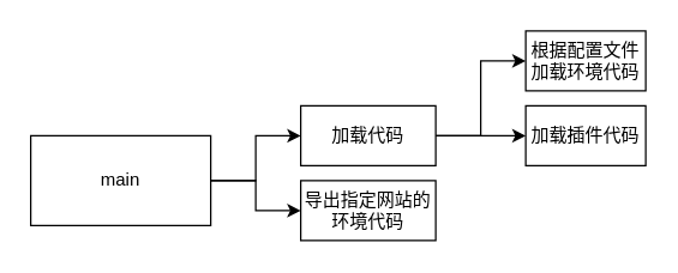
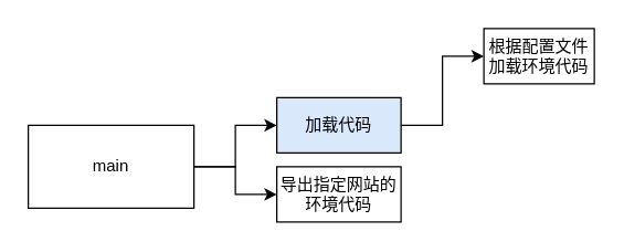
  <mxCell id="0" />
  <mxCell id="1" parent="0" />
  <mxCell id="2" style="edgeStyle=orthogonalEdgeStyle;rounded=0;orthogonalLoop=1;jettySize=auto;html=1;" edge="1" parent="1" source="4" target="7"><mxGeometry relative="1" as="geometry" /></mxCell>
  <mxCell id="3" style="edgeStyle=orthogonalEdgeStyle;rounded=0;orthogonalLoop=1;jettySize=auto;html=1;entryX=0;entryY=0.5;entryDx=0;entryDy=0;" edge="1" parent="1" source="4" target="10"><mxGeometry relative="1" as="geometry" /></mxCell>
  <mxCell id="4" value="main" style="rounded=0;whiteSpace=wrap;html=1;" vertex="1" parent="1"><mxGeometry x="20" y="90" width="120" height="60" as="geometry" /></mxCell>
  <mxCell id="5" style="edgeStyle=orthogonalEdgeStyle;rounded=0;orthogonalLoop=1;jettySize=auto;html=1;entryX=0;entryY=0.5;entryDx=0;entryDy=0;" edge="1" parent="1" source="7" target="8"><mxGeometry relative="1" as="geometry" /></mxCell>
- <mxCell id="6" style="edgeStyle=orthogonalEdgeStyle;rounded=0;orthogonalLoop=1;jettySize=auto;html=1;entryX=0;entryY=0.5;entryDx=0;entryDy=0;" edge="1" parent="1" source="7" target="9"><mxGeometry relative="1" as="geometry" /></mxCell>
- <mxCell id="7" value="加载代码" style="rounded=0;whiteSpace=wrap;html=1;" vertex="1" parent="1"><mxGeometry x="200" y="70" width="90" height="40" as="geometry" /></mxCell>
+ <mxCell id="7" value="加载代码" style="rounded=0;whiteSpace=wrap;html=1;fillColor=#dae8fc;" vertex="1" parent="1"><mxGeometry x="200" y="70" width="90" height="40" as="geometry" /></mxCell>
  <mxCell id="8" value="根据配置文件加载环境代码" style="rounded=0;whiteSpace=wrap;html=1;" vertex="1" parent="1"><mxGeometry x="350" y="20" width="80" height="40" as="geometry" /></mxCell>
- <mxCell id="9" value="加载插件代码" style="rounded=0;whiteSpace=wrap;html=1;" vertex="1" parent="1"><mxGeometry x="350" y="70" width="80" height="40" as="geometry" /></mxCell>
  <mxCell id="10" value="导出指定网站的环境代码" style="rounded=0;whiteSpace=wrap;html=1;" vertex="1" parent="1"><mxGeometry x="200" y="120" width="90" height="40" as="geometry" /></mxCell>
